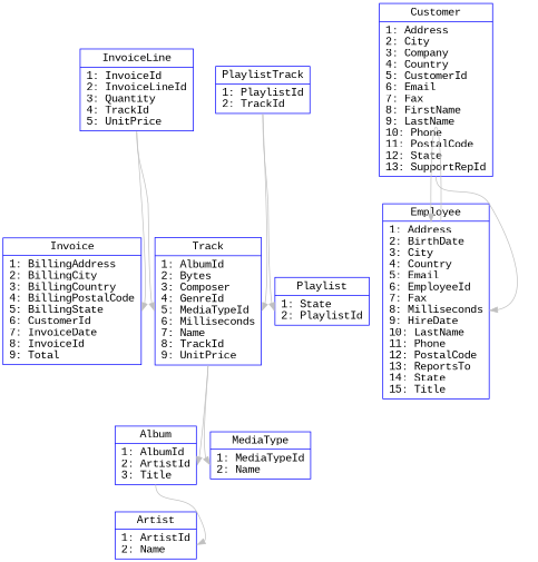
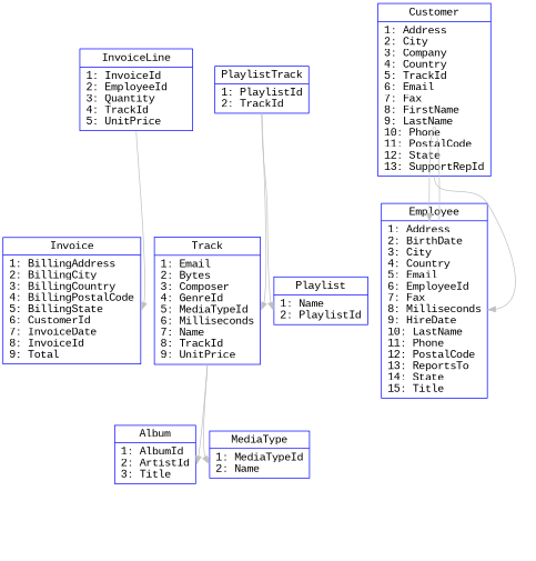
  digraph {
    fontname="Liberation Mono"
    rankdir=TB
    node [color=blue fontname="Liberation Mono" shape=record]
    edge [color=grey fontname="Liberation Mono" headport=port2 tailport=port2]
    n1 [label="{<port1> Album|<port2> 1: AlbumId\l2: ArtistId\l3: Title\l}"]
-   n2 [label="{<port1> Artist|<port2> 1: ArtistId\l2: Name\l}"]
-   n3 [label="{<port1> Customer|<port2> 1: Address\l2: City\l3: Company\l4: Country\l5: CustomerId\l6: Email\l7: Fax\l8: FirstName\l9: LastName\l10: Phone\l11: PostalCode\l12: State\l13: SupportRepId\l}"]
+   n3 [label="{<port1> Customer|<port2> 1: Address\l2: City\l3: Company\l4: Country\l5: TrackId\l6: Email\l7: Fax\l8: FirstName\l9: LastName\l10: Phone\l11: PostalCode\l12: State\l13: SupportRepId\l}"]
    n4 [label="{<port1> Employee|<port2> 1: Address\l2: BirthDate\l3: City\l4: Country\l5: Email\l6: EmployeeId\l7: Fax\l8: Milliseconds\l9: HireDate\l10: LastName\l11: Phone\l12: PostalCode\l13: ReportsTo\l14: State\l15: Title\l}"]
    n5 [label="{<port1> Invoice|<port2> 1: BillingAddress\l2: BillingCity\l3: BillingCountry\l4: BillingPostalCode\l5: BillingState\l6: CustomerId\l7: InvoiceDate\l8: InvoiceId\l9: Total\l}"]
-   n6 [label="{<port1> InvoiceLine|<port2> 1: InvoiceId\l2: InvoiceLineId\l3: Quantity\l4: TrackId\l5: UnitPrice\l}"]
-   n7 [label="{<port1> Track|<port2> 1: AlbumId\l2: Bytes\l3: Composer\l4: GenreId\l5: MediaTypeId\l6: Milliseconds\l7: Name\l8: TrackId\l9: UnitPrice\l}"]
+   n6 [label="{<port1> InvoiceLine|<port2> 1: InvoiceId\l2: EmployeeId\l3: Quantity\l4: TrackId\l5: UnitPrice\l}"]
+   n7 [label="{<port1> Track|<port2> 1: Email\l2: Bytes\l3: Composer\l4: GenreId\l5: MediaTypeId\l6: Milliseconds\l7: Name\l8: TrackId\l9: UnitPrice\l}"]
    n8 [label="{<port1> MediaType|<port2> 1: MediaTypeId\l2: Name\l}"]
-   n9 [label="{<port1> Playlist|<port2> 1: State\l2: PlaylistId\l}"]
+   n9 [label="{<port1> Playlist|<port2> 1: Name\l2: PlaylistId\l}"]
    n10 [label="{<port1> PlaylistTrack|<port2> 1: PlaylistId\l2: TrackId\l}"]
-   n1 -> n2
    n3 -> n4
    n4 -> n4
    n6 -> n5
-   n6 -> n7
    n7 -> n1
    n7 -> n8
    n10 -> n7
    n10 -> n9
  }
